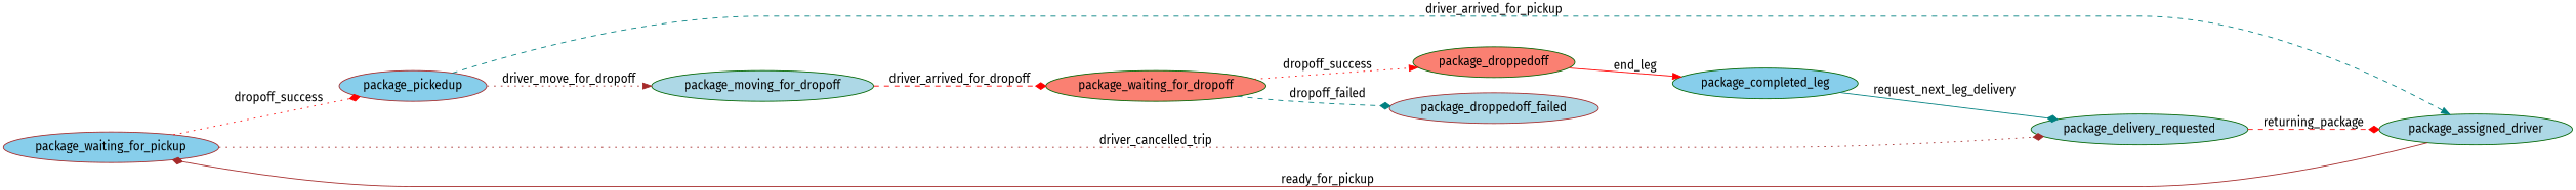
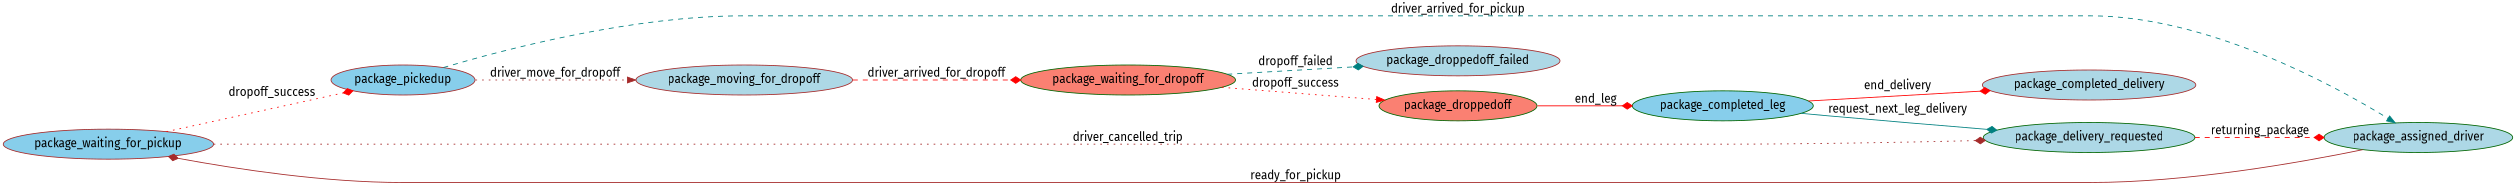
  digraph {
    fontname="Fira Sans"
    rankdir=LR
    node [color=darkgreen fillcolor=lightblue fontname="Fira Sans" style=filled]
    edge [arrowhead=diamond color=red fontname="Fira Sans" style=dotted]
    package_waiting_for_pickup [color=brown fillcolor=skyblue]
    package_assigned_driver
    package_pickedup [color=brown fillcolor=skyblue]
    package_delivery_requested
-   package_moving_for_dropoff
+   package_moving_for_dropoff [color=brown]
    package_waiting_for_dropoff [fillcolor=salmon]
    package_completed_leg [fillcolor=skyblue]
+   package_completed_delivery [color=brown]
    package_droppedoff [fillcolor=salmon]
    package_droppedoff_failed [color=brown]
    package_waiting_for_pickup -> package_pickedup [label=dropoff_success]
    package_waiting_for_pickup -> package_delivery_requested [color=brown label=driver_cancelled_trip]
    package_assigned_driver -> package_waiting_for_pickup [color=brown label=ready_for_pickup style=solid]
    package_pickedup -> package_assigned_driver [arrowhead=normal color=teal label=driver_arrived_for_pickup style=dashed]
    package_pickedup -> package_moving_for_dropoff [arrowhead=normal color=brown label=driver_move_for_dropoff]
    package_delivery_requested -> package_assigned_driver [label=returning_package style=dashed]
    package_moving_for_dropoff -> package_waiting_for_dropoff [label=driver_arrived_for_dropoff style=dashed]
    package_waiting_for_dropoff -> package_droppedoff [arrowhead=normal label=dropoff_success]
    package_waiting_for_dropoff -> package_droppedoff_failed [color=teal label=dropoff_failed style=dashed]
    package_completed_leg -> package_delivery_requested [color=teal label=request_next_leg_delivery style=solid]
-   package_droppedoff -> package_completed_leg [arrowhead=normal label=end_leg style=solid]
+   package_completed_leg -> package_completed_delivery [label=end_delivery style=solid]
+   package_droppedoff -> package_completed_leg [label=end_leg style=solid]
  }
